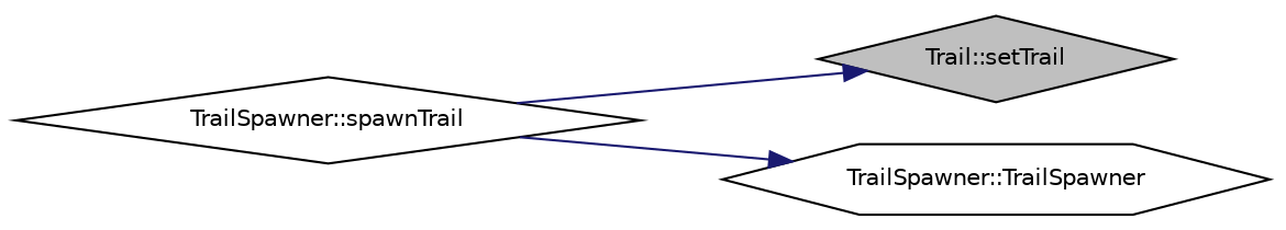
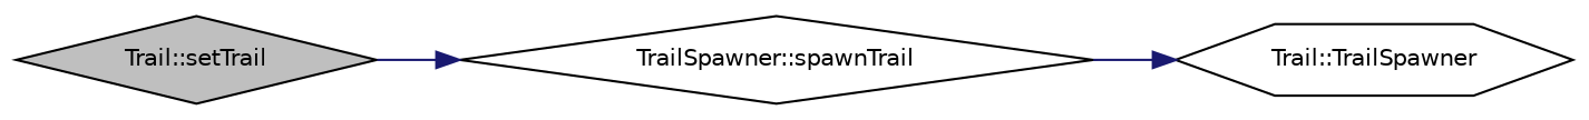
  digraph {
    fontname="DejaVu Sans"
    rankdir=RL
    node [color=black fillcolor=white fontname="DejaVu Sans" fontsize=10 shape=diamond style=filled]
    edge [color=midnightblue dir=back fontname="DejaVu Sans" fontsize=10 labelfontname=Helvetica labelfontsize=10 style=solid]
    n1 [fillcolor=grey75 fontcolor=black height=0.2 label="Trail::setTrail" width=0.4]
    n2 [height=0.2 label="TrailSpawner::spawnTrail" width=0.4]
-   n3 [height=0.2 label="TrailSpawner::TrailSpawner" shape=hexagon width=0.4]
-   n1 -> n2
+   n3 [height=0.2 label="Trail::TrailSpawner" shape=hexagon width=0.4]
+   n2 -> n1
    n3 -> n2
  }
